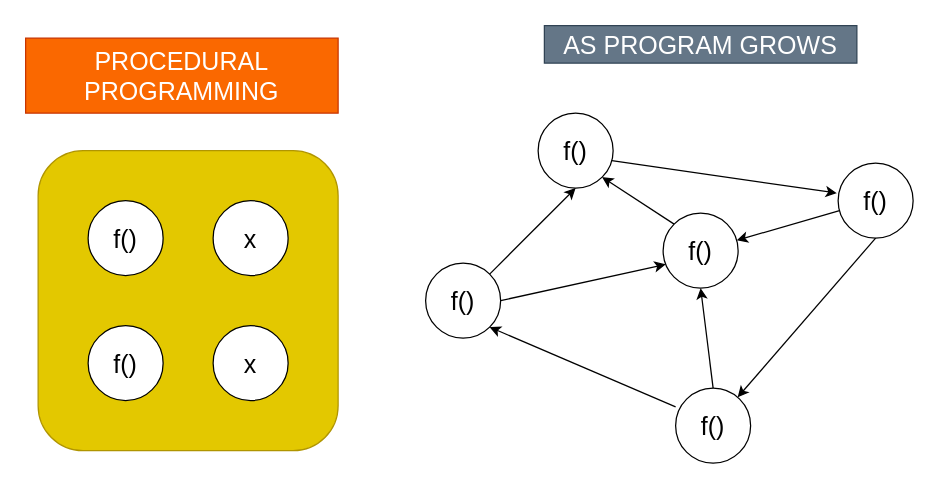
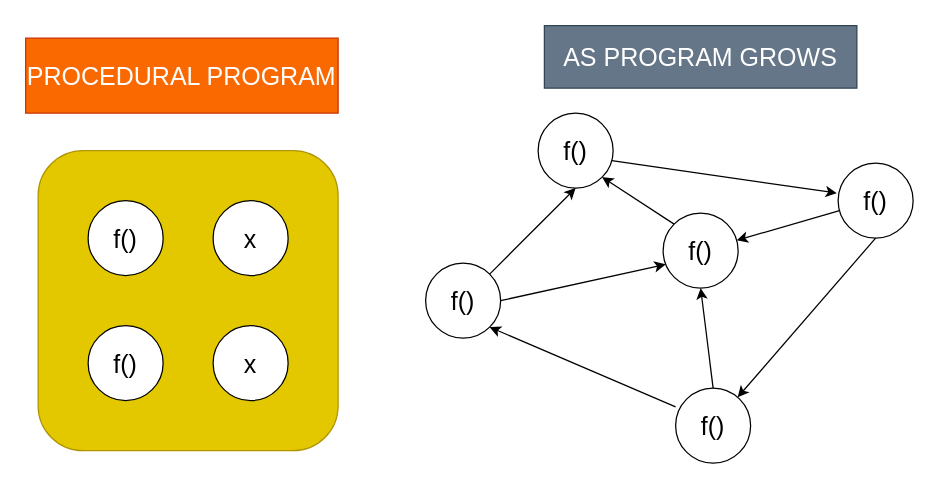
  <mxCell id="0" />
  <mxCell id="1" parent="0" />
  <mxCell id="2" value="" style="rounded=1;whiteSpace=wrap;html=1;fillColor=#e3c800;strokeColor=#B09500;fontColor=#ffffff;" vertex="1" parent="1"><mxGeometry x="30" y="120" width="240" height="240" as="geometry" /></mxCell>
  <mxCell id="3" value="f()" style="ellipse;whiteSpace=wrap;html=1;aspect=fixed;fontSize=20;" vertex="1" parent="1"><mxGeometry x="70" y="160" width="60" height="60" as="geometry" /></mxCell>
  <mxCell id="4" value="x" style="ellipse;whiteSpace=wrap;html=1;aspect=fixed;fontSize=20;" vertex="1" parent="1"><mxGeometry x="170" y="160" width="60" height="60" as="geometry" /></mxCell>
  <mxCell id="5" value="x" style="ellipse;whiteSpace=wrap;html=1;aspect=fixed;fontSize=20;" vertex="1" parent="1"><mxGeometry x="170" y="260" width="60" height="60" as="geometry" /></mxCell>
  <mxCell id="6" value="f()" style="ellipse;whiteSpace=wrap;html=1;aspect=fixed;fontSize=20;" vertex="1" parent="1"><mxGeometry x="70" y="260" width="60" height="60" as="geometry" /></mxCell>
  <mxCell id="7" value="f()" style="ellipse;whiteSpace=wrap;html=1;aspect=fixed;fontSize=20;" vertex="1" parent="1"><mxGeometry x="430" y="90" width="60" height="60" as="geometry" /></mxCell>
  <mxCell id="8" value="f()" style="ellipse;whiteSpace=wrap;html=1;aspect=fixed;fontSize=20;" vertex="1" parent="1"><mxGeometry x="340" y="210" width="60" height="60" as="geometry" /></mxCell>
  <mxCell id="9" value="f()" style="ellipse;whiteSpace=wrap;html=1;aspect=fixed;fontSize=20;" vertex="1" parent="1"><mxGeometry x="530" y="170" width="60" height="60" as="geometry" /></mxCell>
  <mxCell id="10" value="f()" style="ellipse;whiteSpace=wrap;html=1;aspect=fixed;fontSize=20;" vertex="1" parent="1"><mxGeometry x="670" y="130" width="60" height="60" as="geometry" /></mxCell>
  <mxCell id="11" value="f()" style="ellipse;whiteSpace=wrap;html=1;aspect=fixed;fontSize=20;" vertex="1" parent="1"><mxGeometry x="540" y="310" width="60" height="60" as="geometry" /></mxCell>
  <mxCell id="12" value="" style="endArrow=classic;html=1;fontSize=20;exitX=1;exitY=0.5;exitDx=0;exitDy=0;entryX=0.033;entryY=0.683;entryDx=0;entryDy=0;entryPerimeter=0;" edge="1" parent="1" source="8" target="9"><mxGeometry width="50" height="50" relative="1" as="geometry"><mxPoint x="470" y="270" as="sourcePoint" /><mxPoint x="520" y="220" as="targetPoint" /></mxGeometry></mxCell>
  <mxCell id="13" value="" style="endArrow=classic;html=1;fontSize=20;entryX=-0.017;entryY=0.4;entryDx=0;entryDy=0;entryPerimeter=0;exitX=0.983;exitY=0.633;exitDx=0;exitDy=0;exitPerimeter=0;" edge="1" parent="1" source="7" target="10"><mxGeometry width="50" height="50" relative="1" as="geometry"><mxPoint x="500" y="130" as="sourcePoint" /><mxPoint x="500" y="100" as="targetPoint" /></mxGeometry></mxCell>
  <mxCell id="14" value="" style="endArrow=classic;html=1;fontSize=20;exitX=0;exitY=0.25;exitDx=0;exitDy=0;exitPerimeter=0;entryX=1;entryY=1;entryDx=0;entryDy=0;" edge="1" parent="1" source="11" target="8"><mxGeometry width="50" height="50" relative="1" as="geometry"><mxPoint x="470" y="270" as="sourcePoint" /><mxPoint x="520" y="220" as="targetPoint" /></mxGeometry></mxCell>
  <mxCell id="15" value="" style="endArrow=classic;html=1;fontSize=20;exitX=0.5;exitY=1;exitDx=0;exitDy=0;" edge="1" parent="1" source="10" target="11"><mxGeometry width="50" height="50" relative="1" as="geometry"><mxPoint x="470" y="270" as="sourcePoint" /><mxPoint x="520" y="220" as="targetPoint" /></mxGeometry></mxCell>
  <mxCell id="16" value="" style="endArrow=classic;html=1;fontSize=20;exitX=0.5;exitY=0;exitDx=0;exitDy=0;entryX=0.5;entryY=1;entryDx=0;entryDy=0;" edge="1" parent="1" source="11" target="9"><mxGeometry width="50" height="50" relative="1" as="geometry"><mxPoint x="470" y="270" as="sourcePoint" /><mxPoint x="520" y="220" as="targetPoint" /></mxGeometry></mxCell>
  <mxCell id="17" value="" style="endArrow=classic;html=1;fontSize=20;entryX=0.5;entryY=1;entryDx=0;entryDy=0;" edge="1" parent="1" source="8" target="7"><mxGeometry width="50" height="50" relative="1" as="geometry"><mxPoint x="470" y="270" as="sourcePoint" /><mxPoint x="520" y="220" as="targetPoint" /></mxGeometry></mxCell>
  <mxCell id="18" value="" style="endArrow=classic;html=1;fontSize=20;" edge="1" parent="1" source="10" target="9"><mxGeometry width="50" height="50" relative="1" as="geometry"><mxPoint x="470" y="270" as="sourcePoint" /><mxPoint x="520" y="220" as="targetPoint" /></mxGeometry></mxCell>
  <mxCell id="19" value="" style="endArrow=classic;html=1;fontSize=20;exitX=0;exitY=0;exitDx=0;exitDy=0;entryX=1;entryY=1;entryDx=0;entryDy=0;" edge="1" parent="1" source="9" target="7"><mxGeometry width="50" height="50" relative="1" as="geometry"><mxPoint x="470" y="270" as="sourcePoint" /><mxPoint x="520" y="220" as="targetPoint" /></mxGeometry></mxCell>
- <mxCell id="20" value="AS PROGRAM GROWS" style="text;html=1;strokeColor=#314354;fillColor=#647687;align=center;verticalAlign=middle;whiteSpace=wrap;rounded=0;fontSize=20;fontColor=#ffffff;" vertex="1" parent="1"><mxGeometry x="435" y="20" width="250" height="30" as="geometry" /></mxCell>
- <mxCell id="21" value="PROCEDURAL PROGRAMMING" style="text;html=1;strokeColor=#C73500;fillColor=#fa6800;align=center;verticalAlign=middle;whiteSpace=wrap;rounded=0;fontSize=20;fontColor=#ffffff;" vertex="1" parent="1"><mxGeometry x="20" y="30" width="250" height="60" as="geometry" /></mxCell>
+ <mxCell id="20" value="AS PROGRAM GROWS" style="text;html=1;strokeColor=#314354;fillColor=#647687;align=center;verticalAlign=middle;whiteSpace=wrap;rounded=0;fontSize=20;fontColor=#ffffff;" vertex="1" parent="1"><mxGeometry x="435" y="20" width="250" height="50" as="geometry" /></mxCell>
+ <mxCell id="21" value="PROCEDURAL PROGRAM" style="text;html=1;strokeColor=#C73500;fillColor=#fa6800;align=center;verticalAlign=middle;whiteSpace=wrap;rounded=0;fontSize=20;fontColor=#ffffff;" vertex="1" parent="1"><mxGeometry x="20" y="30" width="250" height="60" as="geometry" /></mxCell>
